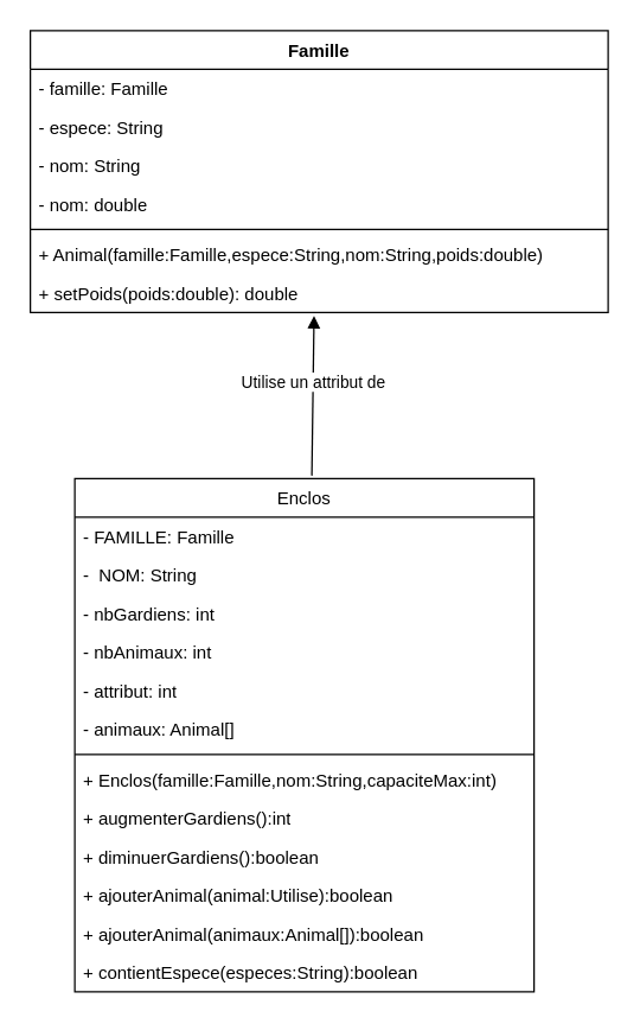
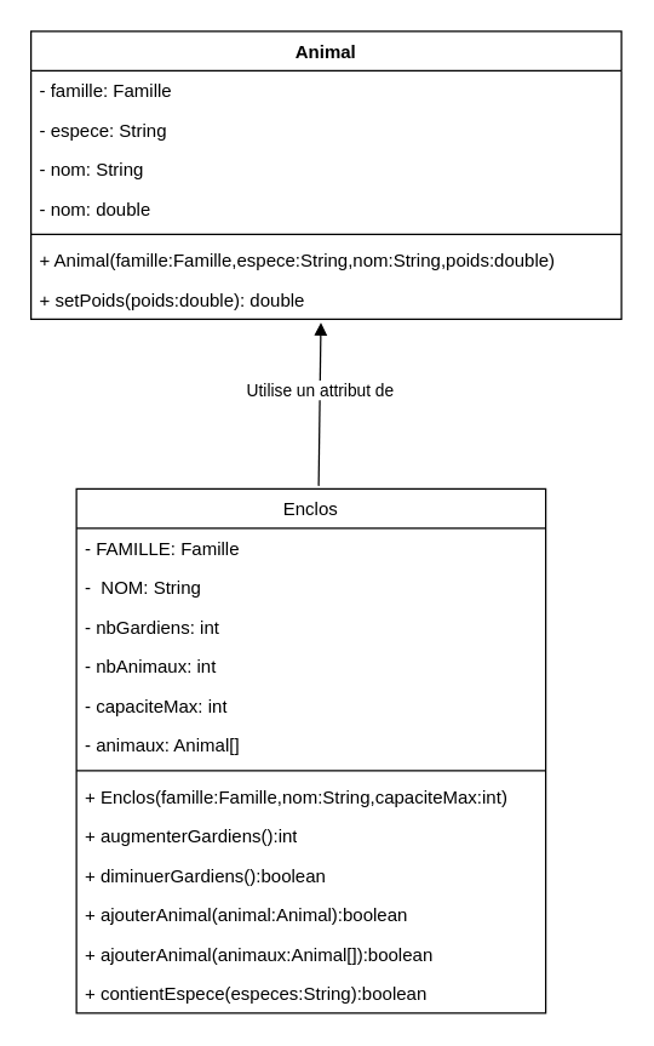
  <mxCell id="0" />
  <mxCell id="1" parent="0" />
- <mxCell id="2" value="Famille" style="swimlane;fontStyle=1;align=center;verticalAlign=top;childLayout=stackLayout;horizontal=1;startSize=26;horizontalStack=0;resizeParent=1;resizeParentMax=0;resizeLast=0;collapsible=1;marginBottom=0;whiteSpace=wrap;html=1;" vertex="1" parent="1"><mxGeometry x="20" y="20" width="390" height="190" as="geometry" /></mxCell>
+ <mxCell id="2" value="Animal" style="swimlane;fontStyle=1;align=center;verticalAlign=top;childLayout=stackLayout;horizontal=1;startSize=26;horizontalStack=0;resizeParent=1;resizeParentMax=0;resizeLast=0;collapsible=1;marginBottom=0;whiteSpace=wrap;html=1;" vertex="1" parent="1"><mxGeometry x="20" y="20" width="390" height="190" as="geometry" /></mxCell>
  <mxCell id="3" value="- famille: Famille" style="text;strokeColor=none;fillColor=none;align=left;verticalAlign=top;spacingLeft=4;spacingRight=4;overflow=hidden;rotatable=0;points=[[0,0.5],[1,0.5]];portConstraint=eastwest;whiteSpace=wrap;html=1;" vertex="1" parent="2"><mxGeometry y="26" width="390" height="26" as="geometry" /></mxCell>
  <mxCell id="4" value="- espece: String" style="text;strokeColor=none;fillColor=none;align=left;verticalAlign=top;spacingLeft=4;spacingRight=4;overflow=hidden;rotatable=0;points=[[0,0.5],[1,0.5]];portConstraint=eastwest;whiteSpace=wrap;html=1;" vertex="1" parent="2"><mxGeometry y="52" width="390" height="26" as="geometry" /></mxCell>
  <mxCell id="5" value="- nom: String" style="text;strokeColor=none;fillColor=none;align=left;verticalAlign=top;spacingLeft=4;spacingRight=4;overflow=hidden;rotatable=0;points=[[0,0.5],[1,0.5]];portConstraint=eastwest;whiteSpace=wrap;html=1;" vertex="1" parent="2"><mxGeometry y="78" width="390" height="26" as="geometry" /></mxCell>
  <mxCell id="6" value="- nom: double" style="text;strokeColor=none;fillColor=none;align=left;verticalAlign=top;spacingLeft=4;spacingRight=4;overflow=hidden;rotatable=0;points=[[0,0.5],[1,0.5]];portConstraint=eastwest;whiteSpace=wrap;html=1;" vertex="1" parent="2"><mxGeometry y="104" width="390" height="26" as="geometry" /></mxCell>
  <mxCell id="7" value="" style="line;strokeWidth=1;fillColor=none;align=left;verticalAlign=middle;spacingTop=-1;spacingLeft=3;spacingRight=3;rotatable=0;labelPosition=right;points=[];portConstraint=eastwest;strokeColor=inherit;" vertex="1" parent="2"><mxGeometry y="130" width="390" height="8" as="geometry" /></mxCell>
  <mxCell id="8" value="+ Animal(famille:Famille,espece:String,nom:String,poids:double)" style="text;strokeColor=none;fillColor=none;align=left;verticalAlign=top;spacingLeft=4;spacingRight=4;overflow=hidden;rotatable=0;points=[[0,0.5],[1,0.5]];portConstraint=eastwest;whiteSpace=wrap;html=1;" vertex="1" parent="2"><mxGeometry y="138" width="390" height="26" as="geometry" /></mxCell>
  <mxCell id="9" value="+ setPoids(poids:double): double" style="text;strokeColor=none;fillColor=none;align=left;verticalAlign=top;spacingLeft=4;spacingRight=4;overflow=hidden;rotatable=0;points=[[0,0.5],[1,0.5]];portConstraint=eastwest;whiteSpace=wrap;html=1;" vertex="1" parent="2"><mxGeometry y="164" width="390" height="26" as="geometry" /></mxCell>
  <mxCell id="10" value="&lt;span style=&quot;font-weight: 400;&quot;&gt;Enclos&lt;/span&gt;" style="swimlane;fontStyle=1;align=center;verticalAlign=top;childLayout=stackLayout;horizontal=1;startSize=26;horizontalStack=0;resizeParent=1;resizeParentMax=0;resizeLast=0;collapsible=1;marginBottom=0;whiteSpace=wrap;html=1;" vertex="1" parent="1"><mxGeometry x="50" y="322" width="310" height="346" as="geometry" /></mxCell>
  <mxCell id="11" value="- FAMILLE: Famille" style="text;strokeColor=none;fillColor=none;align=left;verticalAlign=top;spacingLeft=4;spacingRight=4;overflow=hidden;rotatable=0;points=[[0,0.5],[1,0.5]];portConstraint=eastwest;whiteSpace=wrap;html=1;" vertex="1" parent="10"><mxGeometry y="26" width="310" height="26" as="geometry" /></mxCell>
  <mxCell id="12" value="-&amp;nbsp; NOM: String" style="text;strokeColor=none;fillColor=none;align=left;verticalAlign=top;spacingLeft=4;spacingRight=4;overflow=hidden;rotatable=0;points=[[0,0.5],[1,0.5]];portConstraint=eastwest;whiteSpace=wrap;html=1;" vertex="1" parent="10"><mxGeometry y="52" width="310" height="26" as="geometry" /></mxCell>
  <mxCell id="13" value="- nbGardiens: int" style="text;strokeColor=none;fillColor=none;align=left;verticalAlign=top;spacingLeft=4;spacingRight=4;overflow=hidden;rotatable=0;points=[[0,0.5],[1,0.5]];portConstraint=eastwest;whiteSpace=wrap;html=1;" vertex="1" parent="10"><mxGeometry y="78" width="310" height="26" as="geometry" /></mxCell>
  <mxCell id="14" value="- nbAnimaux: int" style="text;strokeColor=none;fillColor=none;align=left;verticalAlign=top;spacingLeft=4;spacingRight=4;overflow=hidden;rotatable=0;points=[[0,0.5],[1,0.5]];portConstraint=eastwest;whiteSpace=wrap;html=1;" vertex="1" parent="10"><mxGeometry y="104" width="310" height="26" as="geometry" /></mxCell>
- <mxCell id="15" value="- attribut: int" style="text;strokeColor=none;fillColor=none;align=left;verticalAlign=top;spacingLeft=4;spacingRight=4;overflow=hidden;rotatable=0;points=[[0,0.5],[1,0.5]];portConstraint=eastwest;whiteSpace=wrap;html=1;" vertex="1" parent="10"><mxGeometry y="130" width="310" height="26" as="geometry" /></mxCell>
+ <mxCell id="15" value="- capaciteMax: int" style="text;strokeColor=none;fillColor=none;align=left;verticalAlign=top;spacingLeft=4;spacingRight=4;overflow=hidden;rotatable=0;points=[[0,0.5],[1,0.5]];portConstraint=eastwest;whiteSpace=wrap;html=1;" vertex="1" parent="10"><mxGeometry y="130" width="310" height="26" as="geometry" /></mxCell>
  <mxCell id="16" value="- animaux: Animal[]" style="text;strokeColor=none;fillColor=none;align=left;verticalAlign=top;spacingLeft=4;spacingRight=4;overflow=hidden;rotatable=0;points=[[0,0.5],[1,0.5]];portConstraint=eastwest;whiteSpace=wrap;html=1;" vertex="1" parent="10"><mxGeometry y="156" width="310" height="26" as="geometry" /></mxCell>
  <mxCell id="17" value="" style="line;strokeWidth=1;fillColor=none;align=left;verticalAlign=middle;spacingTop=-1;spacingLeft=3;spacingRight=3;rotatable=0;labelPosition=right;points=[];portConstraint=eastwest;strokeColor=inherit;" vertex="1" parent="10"><mxGeometry y="182" width="310" height="8" as="geometry" /></mxCell>
  <mxCell id="18" value="+ Enclos(famille:Famille,nom:String,capaciteMax:int)" style="text;strokeColor=none;fillColor=none;align=left;verticalAlign=top;spacingLeft=4;spacingRight=4;overflow=hidden;rotatable=0;points=[[0,0.5],[1,0.5]];portConstraint=eastwest;whiteSpace=wrap;html=1;" vertex="1" parent="10"><mxGeometry y="190" width="310" height="26" as="geometry" /></mxCell>
  <mxCell id="19" value="+ augmenterGardiens():int" style="text;strokeColor=none;fillColor=none;align=left;verticalAlign=top;spacingLeft=4;spacingRight=4;overflow=hidden;rotatable=0;points=[[0,0.5],[1,0.5]];portConstraint=eastwest;whiteSpace=wrap;html=1;" vertex="1" parent="10"><mxGeometry y="216" width="310" height="26" as="geometry" /></mxCell>
  <mxCell id="20" value="+ diminuerGardiens():boolean" style="text;strokeColor=none;fillColor=none;align=left;verticalAlign=top;spacingLeft=4;spacingRight=4;overflow=hidden;rotatable=0;points=[[0,0.5],[1,0.5]];portConstraint=eastwest;whiteSpace=wrap;html=1;" vertex="1" parent="10"><mxGeometry y="242" width="310" height="26" as="geometry" /></mxCell>
- <mxCell id="21" value="+ ajouterAnimal(animal:Utilise):boolean" style="text;strokeColor=none;fillColor=none;align=left;verticalAlign=top;spacingLeft=4;spacingRight=4;overflow=hidden;rotatable=0;points=[[0,0.5],[1,0.5]];portConstraint=eastwest;whiteSpace=wrap;html=1;" vertex="1" parent="10"><mxGeometry y="268" width="310" height="26" as="geometry" /></mxCell>
+ <mxCell id="21" value="+ ajouterAnimal(animal:Animal):boolean" style="text;strokeColor=none;fillColor=none;align=left;verticalAlign=top;spacingLeft=4;spacingRight=4;overflow=hidden;rotatable=0;points=[[0,0.5],[1,0.5]];portConstraint=eastwest;whiteSpace=wrap;html=1;" vertex="1" parent="10"><mxGeometry y="268" width="310" height="26" as="geometry" /></mxCell>
  <mxCell id="22" value="+ ajouterAnimal(animaux:Animal[]):boolean" style="text;strokeColor=none;fillColor=none;align=left;verticalAlign=top;spacingLeft=4;spacingRight=4;overflow=hidden;rotatable=0;points=[[0,0.5],[1,0.5]];portConstraint=eastwest;whiteSpace=wrap;html=1;" vertex="1" parent="10"><mxGeometry y="294" width="310" height="26" as="geometry" /></mxCell>
  <mxCell id="23" value="+ contientEspece(especes:String):boolean" style="text;strokeColor=none;fillColor=none;align=left;verticalAlign=top;spacingLeft=4;spacingRight=4;overflow=hidden;rotatable=0;points=[[0,0.5],[1,0.5]];portConstraint=eastwest;whiteSpace=wrap;html=1;" vertex="1" parent="10"><mxGeometry y="320" width="310" height="26" as="geometry" /></mxCell>
  <mxCell id="24" value="Utilise un attribut de" style="html=1;verticalAlign=bottom;endArrow=block;curved=0;rounded=0;entryX=0.491;entryY=1.085;entryDx=0;entryDy=0;entryPerimeter=0;" edge="1" parent="1" target="9"><mxGeometry width="80" relative="1" as="geometry"><mxPoint x="210" y="320" as="sourcePoint" /><mxPoint x="210" y="270" as="targetPoint" /></mxGeometry></mxCell>
